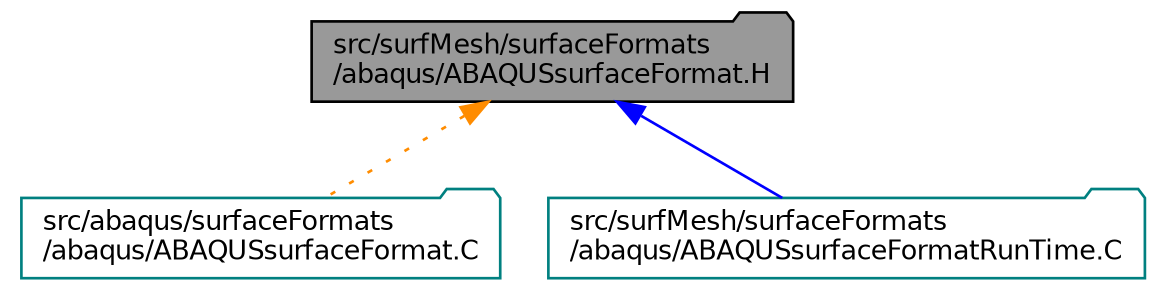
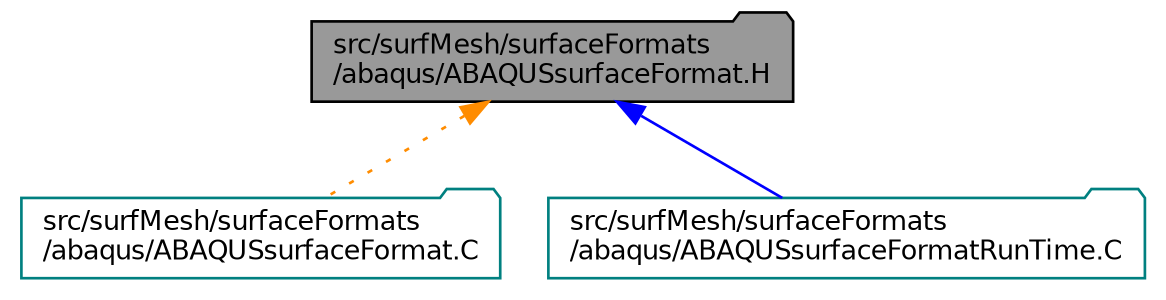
  digraph {
    node [color=teal fillcolor=white fontname=Helvetica fontsize=10 shape=folder style=filled]
    edge [dir=back fontname=Helvetica fontsize=10 labelfontname=Helvetica labelfontsize=10]
    n1 [color=black fillcolor=grey60 fontcolor=black height=0.2 label="src/surfMesh/surfaceFormats\l/abaqus/ABAQUSsurfaceFormat.H" width=0.4]
-   n2 [height=0.2 label="src/abaqus/surfaceFormats\l/abaqus/ABAQUSsurfaceFormat.C" width=0.4]
+   n2 [height=0.2 label="src/surfMesh/surfaceFormats\l/abaqus/ABAQUSsurfaceFormat.C" width=0.4]
    n3 [height=0.2 label="src/surfMesh/surfaceFormats\l/abaqus/ABAQUSsurfaceFormatRunTime.C" width=0.4]
    n1 -> n2 [color=darkorange style=dotted]
    n1 -> n3 [color=blue style=solid]
  }
